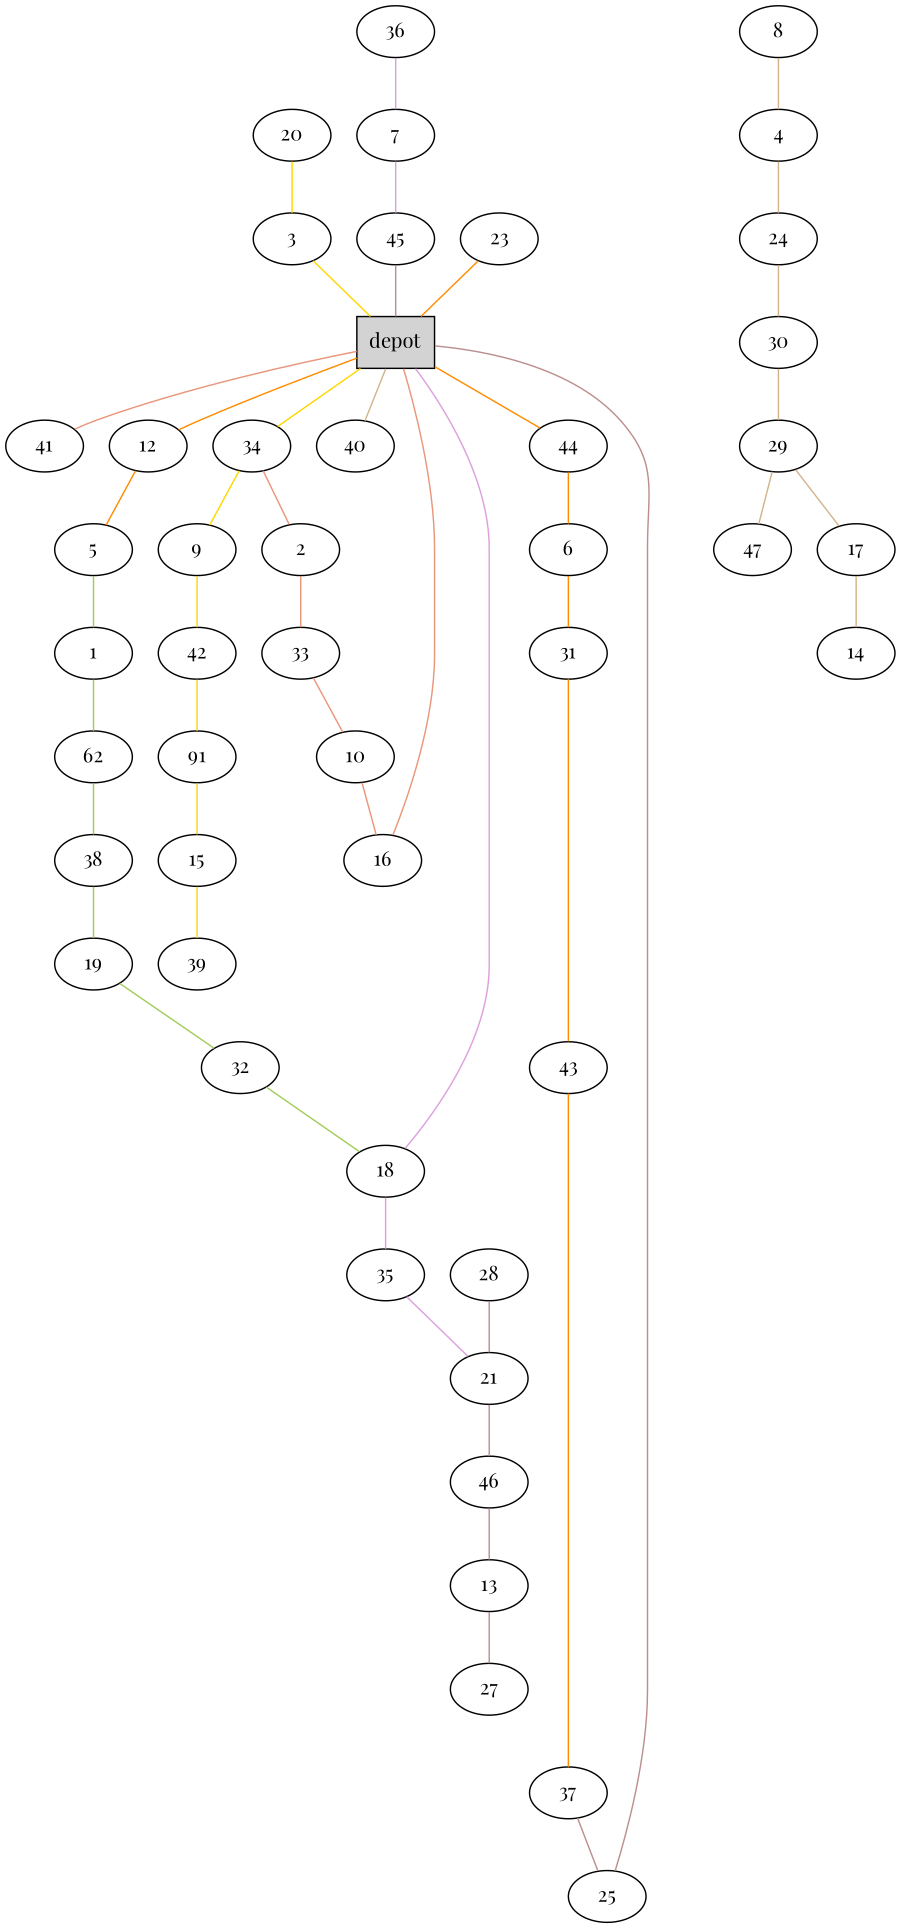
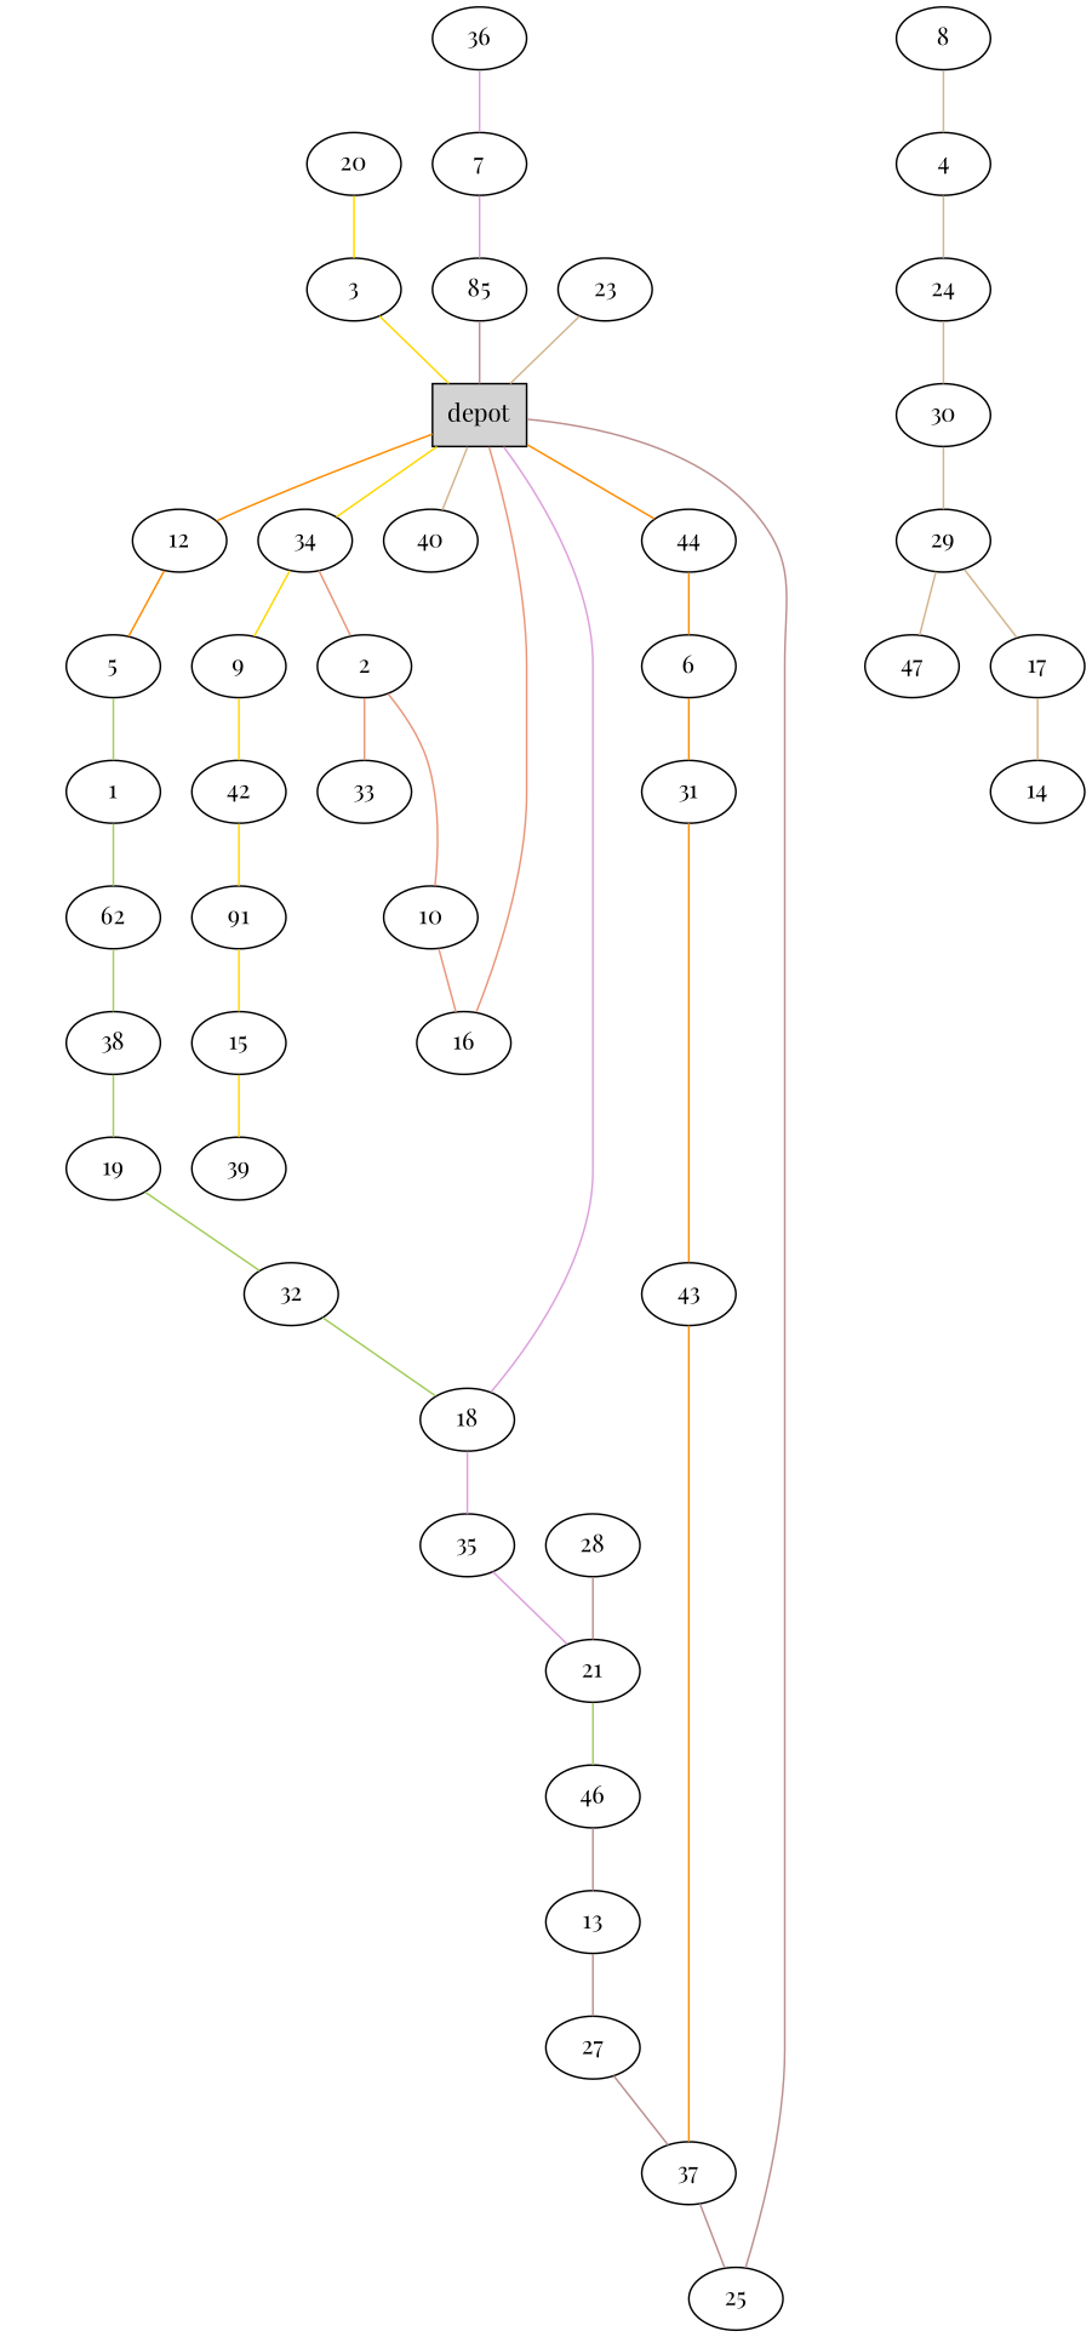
  graph {
    fontname="Playfair Display"
    node [fontname="Playfair Display" shape=ellipse]
    edge [color=gold fontname="Playfair Display"]
    n1 [label=depot shape=box style=filled]
-   41
    34
    18
    40
    44
    12
    2
    9
    35
    6
    28
    21
    5
    33
    10
    16
    42
    n19 [label=91]
    15
    39
    20
    3
    36
    7
-   45
+   45 [label=85]
    8
    4
    24
    30
    29
    47
    17
    14
    31
    43
    37
    23
    46
    13
    27
    25
    1
    n44 [label=62]
    38
    19
    32
-   n1 -- 41 [color=darksalmon]
    n1 -- 34
    n1 -- 18 [color=plum]
    n1 -- 40 [color=tan]
    n1 -- 44 [color=darkorange]
    n1 -- 12 [color=darkorange]
    34 -- 2 [color=darksalmon]
    34 -- 9
    18 -- 35 [color=plum]
    44 -- 6 [color=darkorange]
    12 -- 5 [color=darkorange]
    2 -- 33 [color=darksalmon]
    9 -- 42
    35 -- 21 [color=plum]
    6 -- 31 [color=darkorange]
    28 -- 21 [color=rosybrown]
-   21 -- 46 [color=rosybrown]
+   21 -- 46 [color=darkolivegreen3]
    5 -- 1 [color=darkolivegreen3]
-   33 -- 10 [color=darksalmon]
+   2 -- 10 [color=darksalmon]
    10 -- 16 [color=darksalmon]
    16 -- n1 [color=darksalmon]
    42 -- n19
    n19 -- 15
    15 -- 39
    20 -- 3
    3 -- n1
    36 -- 7 [color=plum]
    7 -- 45 [color=plum]
    45 -- n1 [color=rosybrown]
    8 -- 4 [color=tan]
    4 -- 24 [color=tan]
    24 -- 30 [color=tan]
    30 -- 29 [color=tan]
    29 -- 47 [color=tan]
    29 -- 17 [color=tan]
    17 -- 14 [color=tan]
    31 -- 43 [color=darkorange]
    43 -- 37 [color=darkorange]
    37 -- 25 [color=rosybrown]
-   23 -- n1 [color=darkorange]
+   23 -- n1 [color=tan]
    46 -- 13 [color=rosybrown]
    13 -- 27 [color=rosybrown]
+   27 -- 37 [color=rosybrown]
    25 -- n1 [color=rosybrown]
    1 -- n44 [color=darkolivegreen3]
    n44 -- 38 [color=darkolivegreen3]
    38 -- 19 [color=darkolivegreen3]
    19 -- 32 [color=darkolivegreen3]
    32 -- 18 [color=darkolivegreen3]
  }
